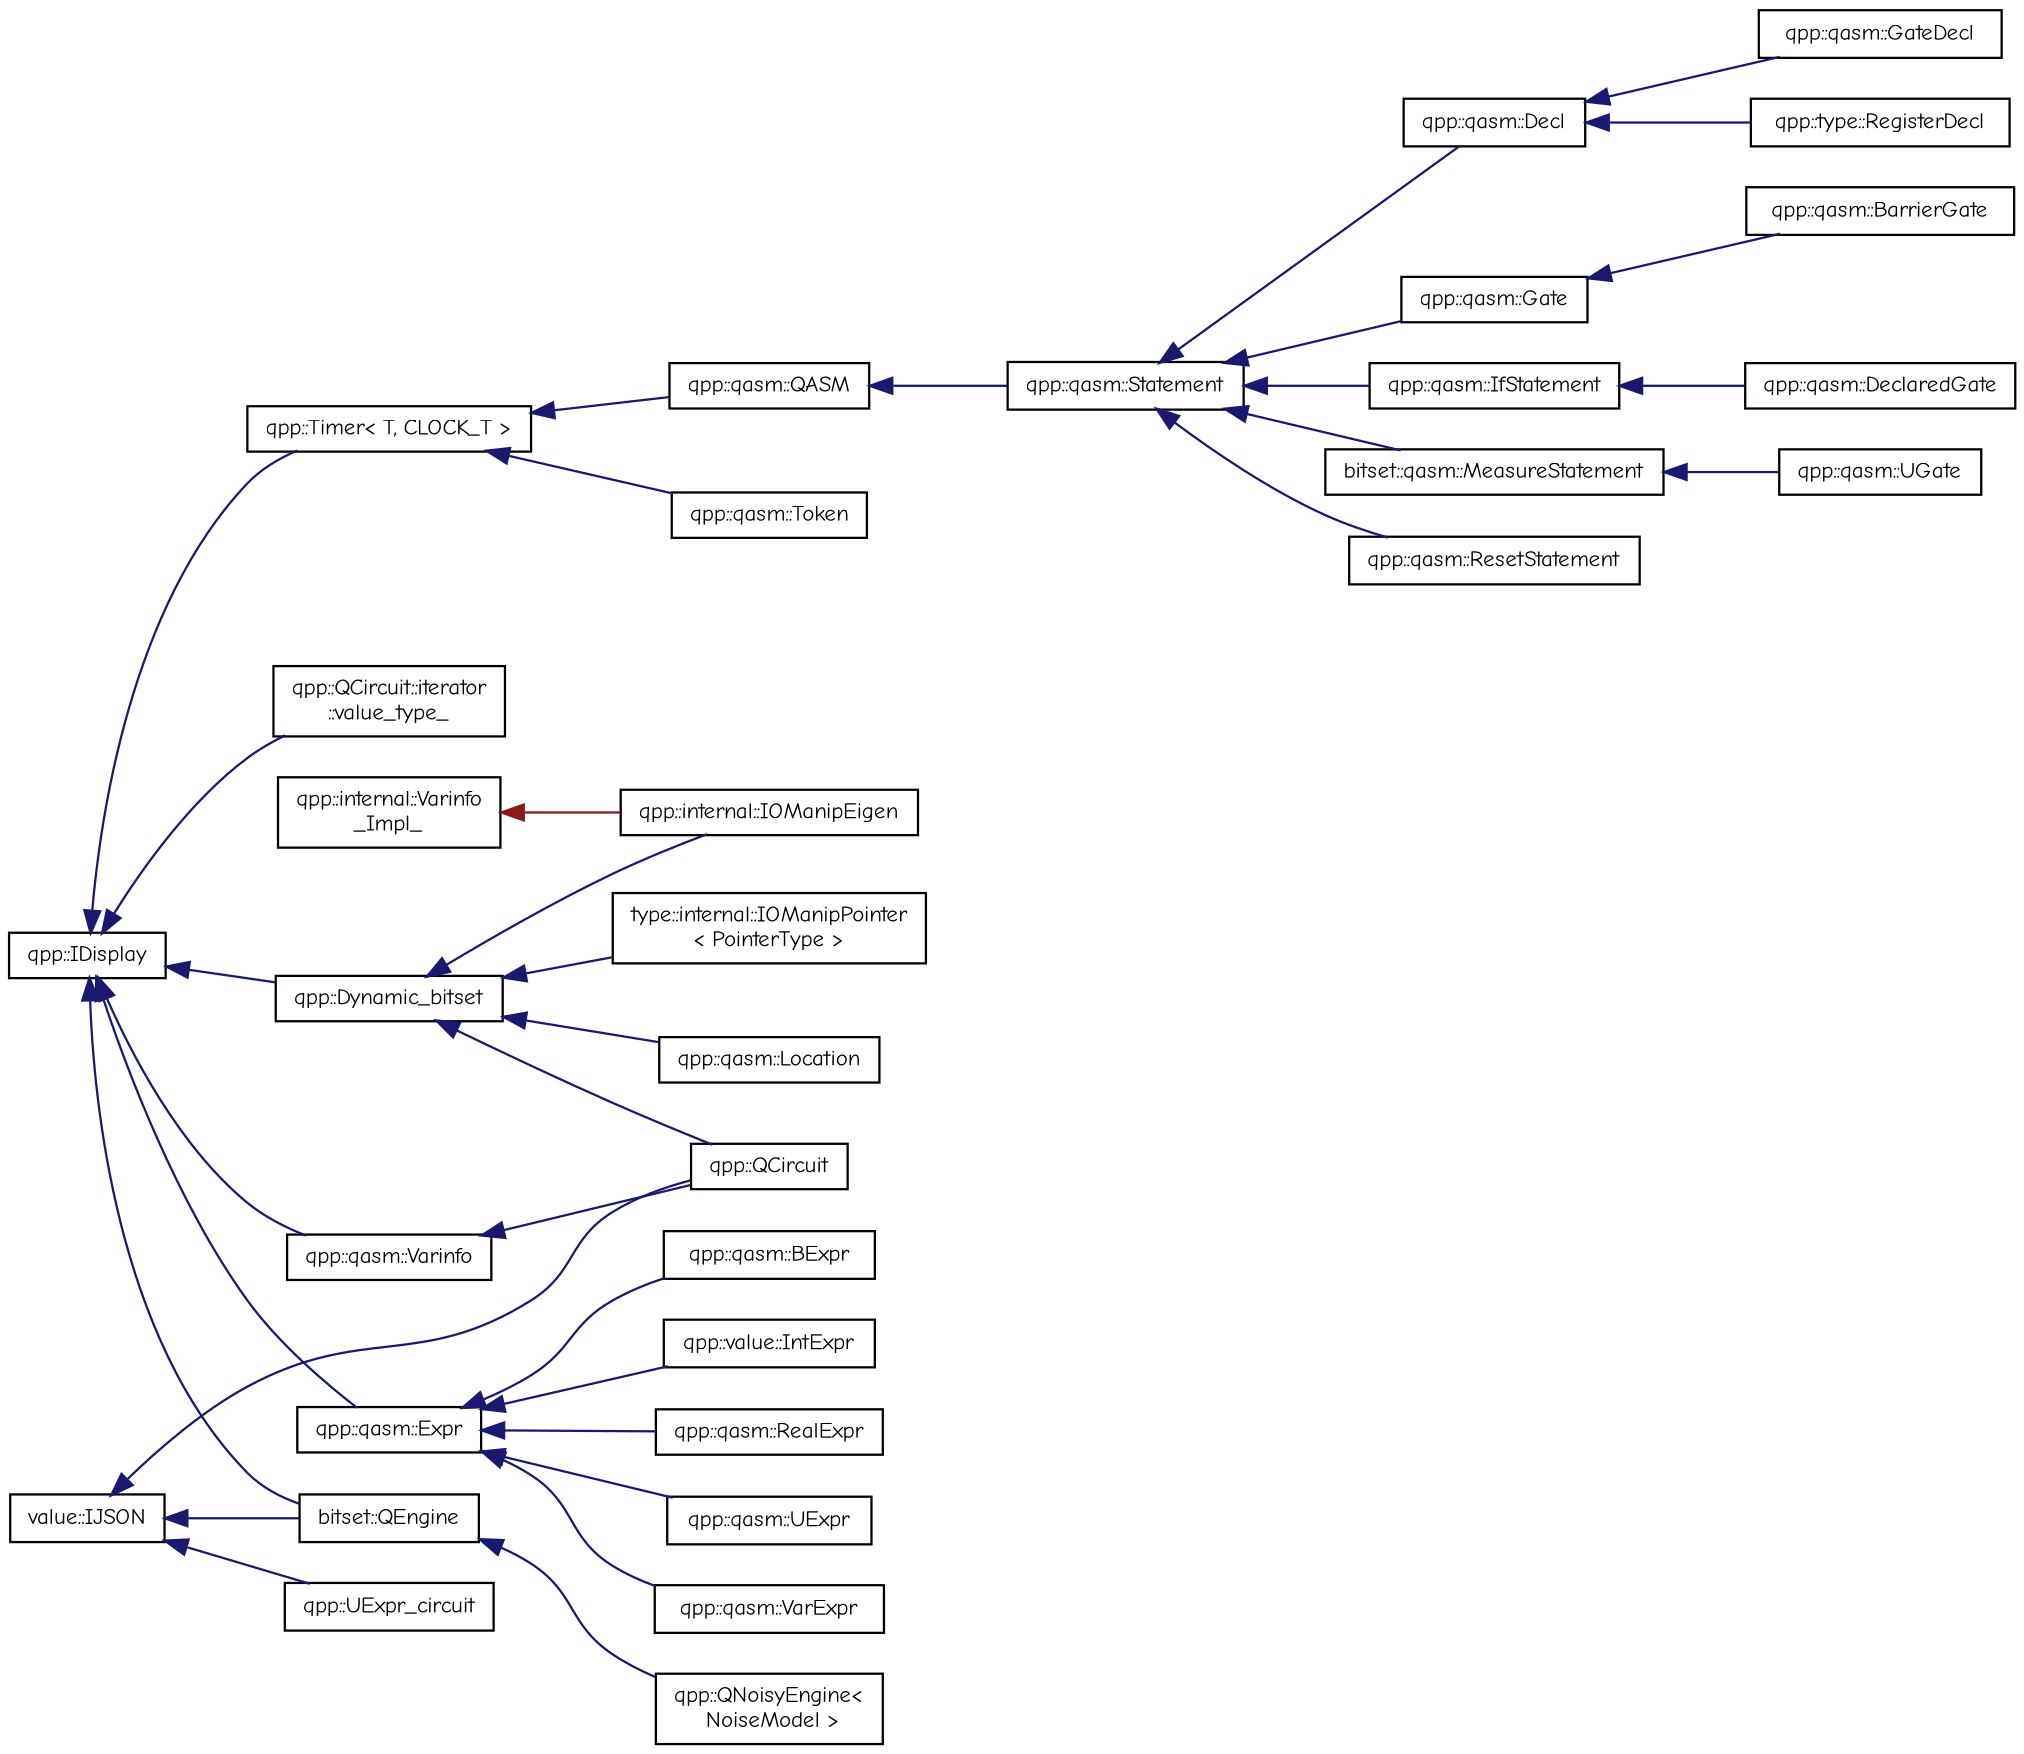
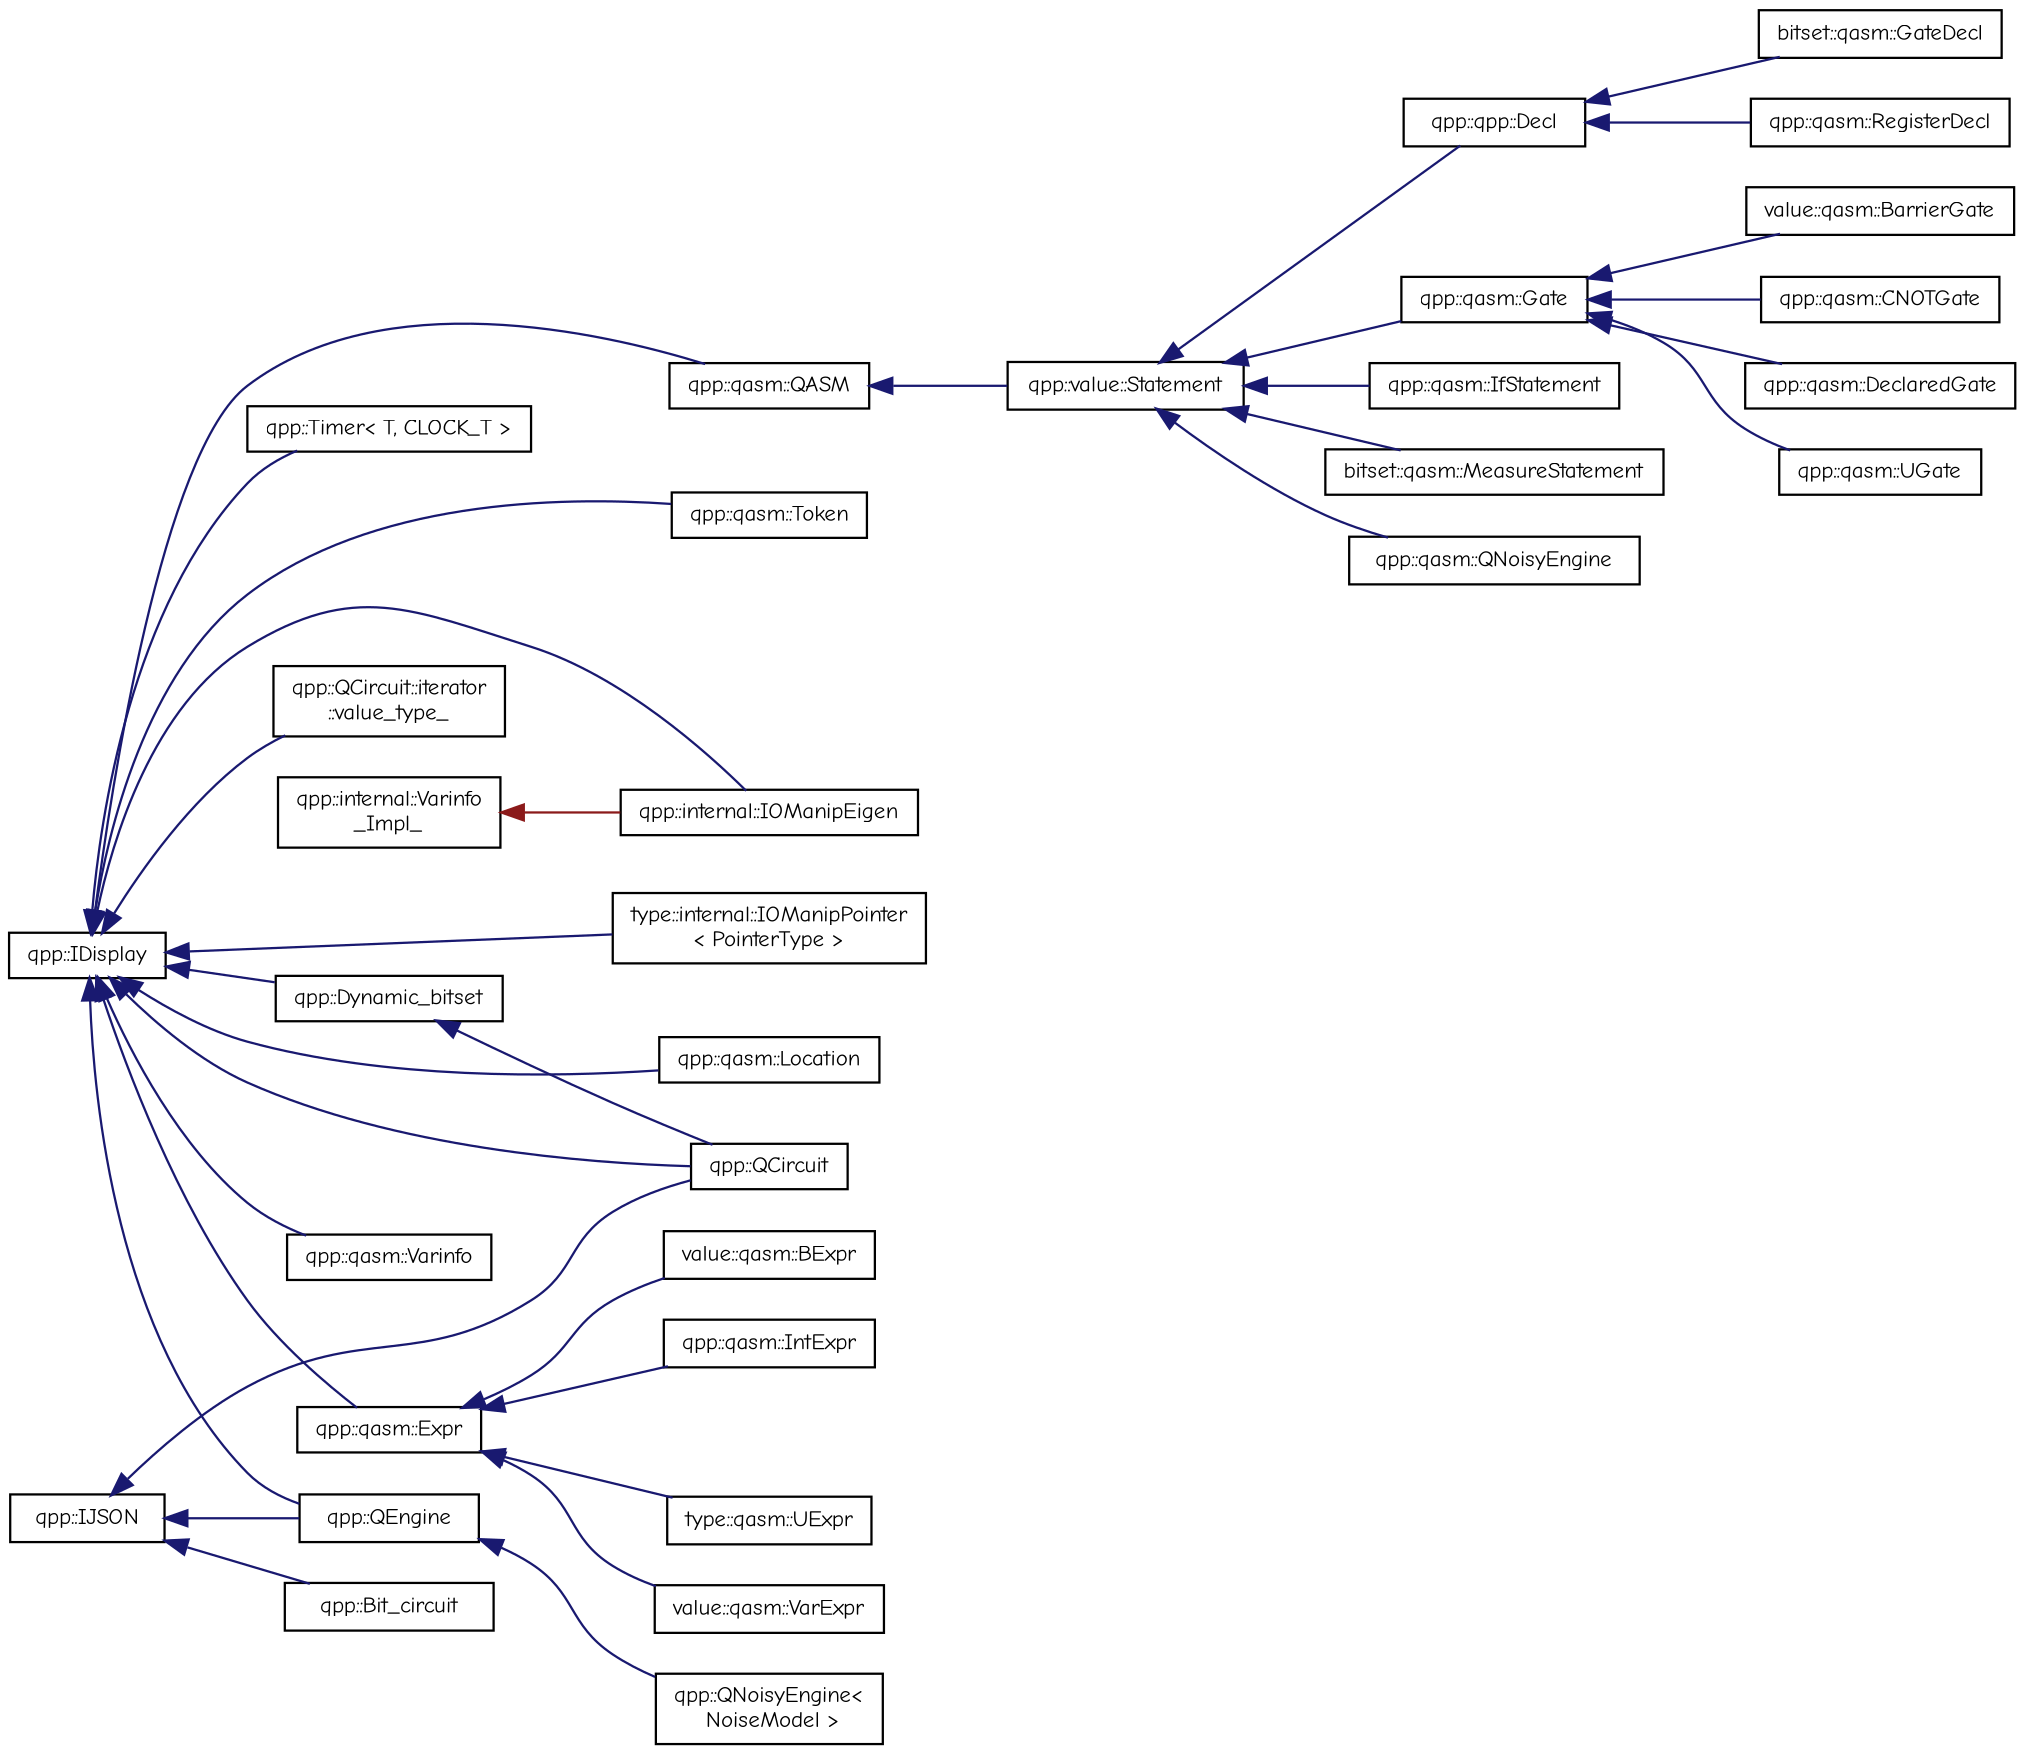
  digraph {
    fontname="Comic Neue"
    rankdir=LR
    node [color=black fillcolor=white fontname="Comic Neue" fontsize=10 shape=record style=filled]
    edge [color=midnightblue dir=back fontname="Comic Neue" fontsize=10 labelfontname=Helvetica labelfontsize=10 style=solid]
    n1 [height=0.2 label="qpp::internal::Varinfo\l_Impl_" width=0.4]
    n2 [height=0.2 label="qpp::internal::IOManipEigen" width=0.4]
    n3 [height=0.2 label="qpp::IDisplay" width=0.4]
    n4 [height=0.2 label="qpp::Dynamic_bitset" width=0.4]
    n5 [height=0.2 label="type::internal::IOManipPointer\l\< PointerType \>" width=0.4]
    n6 [height=0.2 label="qpp::qasm::Expr" width=0.4]
    n7 [height=0.2 label="qpp::qasm::Location" width=0.4]
    n8 [height=0.2 label="qpp::qasm::QASM" width=0.4]
    n9 [height=0.2 label="qpp::qasm::Token" width=0.4]
    n10 [height=0.2 label="qpp::qasm::Varinfo" width=0.4]
    n11 [height=0.2 label="qpp::QCircuit" width=0.4]
    n12 [height=0.2 label="qpp::QCircuit::iterator\l::value_type_" width=0.4]
-   n13 [height=0.2 label="bitset::QEngine" width=0.4]
+   n13 [height=0.2 label="qpp::QEngine" width=0.4]
    n14 [height=0.2 label="qpp::Timer\< T, CLOCK_T \>" width=0.4]
-   n15 [height=0.2 label="qpp::qasm::BExpr" width=0.4]
-   n16 [height=0.2 label="qpp::value::IntExpr" width=0.4]
-   n17 [height=0.2 label="qpp::qasm::RealExpr" width=0.4]
-   n18 [height=0.2 label="qpp::qasm::UExpr" width=0.4]
-   n19 [height=0.2 label="qpp::qasm::VarExpr" width=0.4]
-   n20 [height=0.2 label="qpp::qasm::Statement" width=0.4]
-   n21 [height=0.2 label="qpp::qasm::Decl" width=0.4]
+   n15 [height=0.2 label="value::qasm::BExpr" width=0.4]
+   n16 [height=0.2 label="qpp::qasm::IntExpr" width=0.4]
+   n18 [height=0.2 label="type::qasm::UExpr" width=0.4]
+   n19 [height=0.2 label="value::qasm::VarExpr" width=0.4]
+   n20 [height=0.2 label="qpp::value::Statement" width=0.4]
+   n21 [height=0.2 label="qpp::qpp::Decl" width=0.4]
    n22 [height=0.2 label="qpp::qasm::Gate" width=0.4]
    n23 [height=0.2 label="qpp::qasm::IfStatement" width=0.4]
    n24 [height=0.2 label="bitset::qasm::MeasureStatement" width=0.4]
-   n25 [height=0.2 label="qpp::qasm::ResetStatement" width=0.4]
+   n25 [height=0.2 label="qpp::qasm::QNoisyEngine" width=0.4]
    n26 [height=0.2 label="qpp::QNoisyEngine\<\l NoiseModel \>" width=0.4]
-   n27 [height=0.2 label="qpp::UExpr_circuit" width=0.4]
-   n28 [height=0.2 label="qpp::qasm::GateDecl" width=0.4]
-   n29 [height=0.2 label="qpp::type::RegisterDecl" width=0.4]
-   n30 [height=0.2 label="qpp::qasm::BarrierGate" width=0.4]
+   n27 [height=0.2 label="qpp::Bit_circuit" width=0.4]
+   n28 [height=0.2 label="bitset::qasm::GateDecl" width=0.4]
+   n29 [height=0.2 label="qpp::qasm::RegisterDecl" width=0.4]
+   n30 [height=0.2 label="value::qasm::BarrierGate" width=0.4]
+   n31 [height=0.2 label="qpp::qasm::CNOTGate" width=0.4]
    n32 [height=0.2 label="qpp::qasm::DeclaredGate" width=0.4]
    n33 [height=0.2 label="qpp::qasm::UGate" width=0.4]
-   n34 [height=0.2 label="value::IJSON" width=0.4]
+   n34 [height=0.2 label="qpp::IJSON" width=0.4]
    n1 -> n2 [color=firebrick4]
-   n4 -> n2
+   n3 -> n2
    n3 -> n4
-   n4 -> n5
+   n3 -> n5
    n3 -> n6
-   n4 -> n7
-   n14 -> n8
-   n14 -> n9
+   n3 -> n7
+   n3 -> n8
+   n3 -> n9
    n3 -> n10
-   n10 -> n11
+   n3 -> n11
    n3 -> n12
    n3 -> n13
    n3 -> n14
    n4 -> n11
    n6 -> n15
    n6 -> n16
-   n6 -> n17
    n6 -> n18
    n6 -> n19
    n8 -> n20
    n13 -> n26
    n20 -> n21
    n20 -> n22
    n20 -> n23
    n20 -> n24
    n20 -> n25
    n21 -> n28
    n21 -> n29
    n22 -> n30
-   n23 -> n32
-   n24 -> n33
+   n22 -> n31
+   n22 -> n32
+   n22 -> n33
    n34 -> n11
    n34 -> n13
    n34 -> n27
  }
